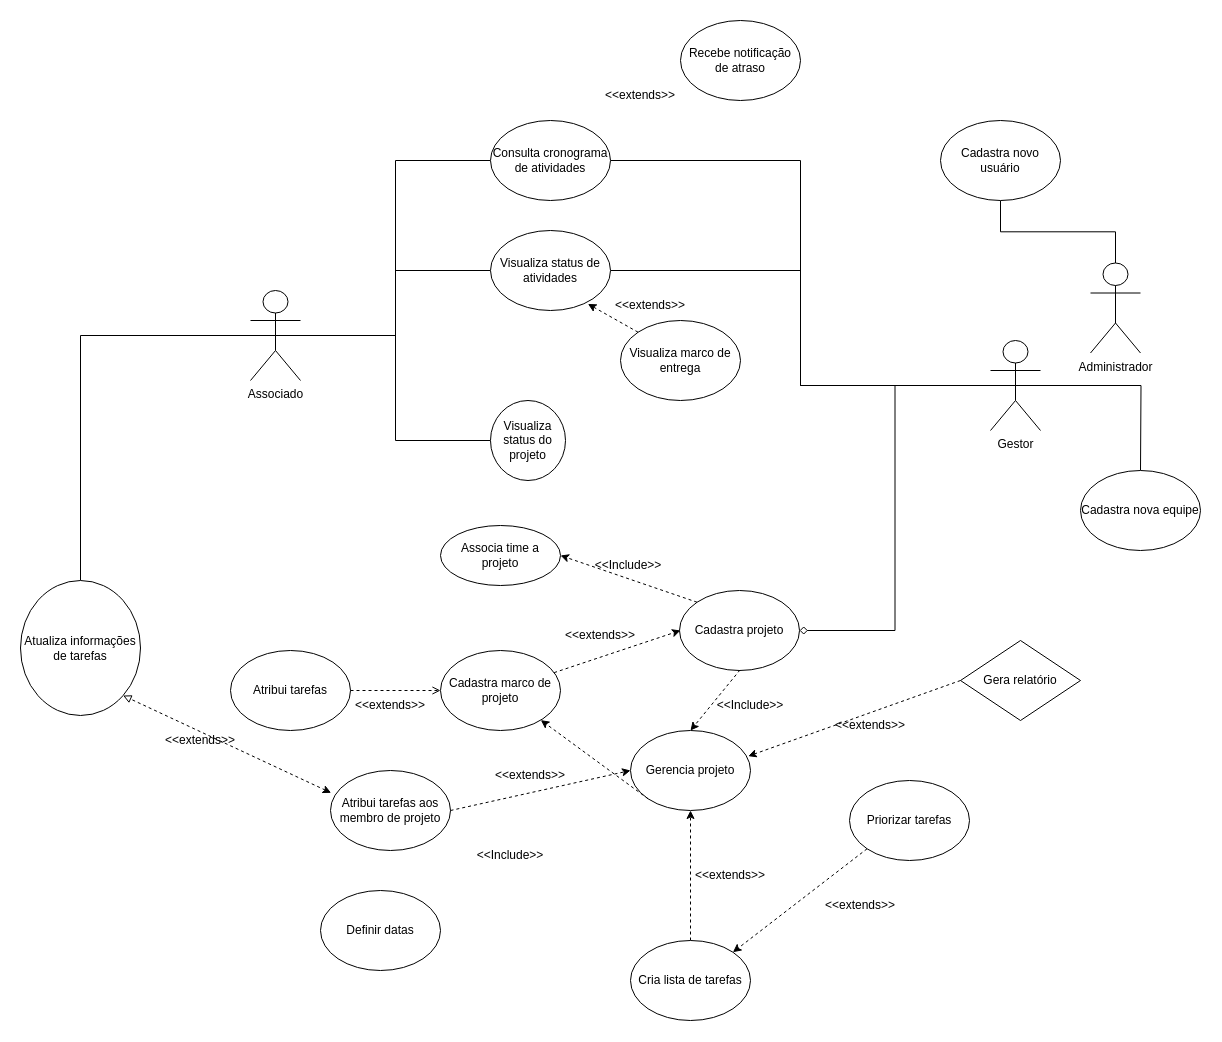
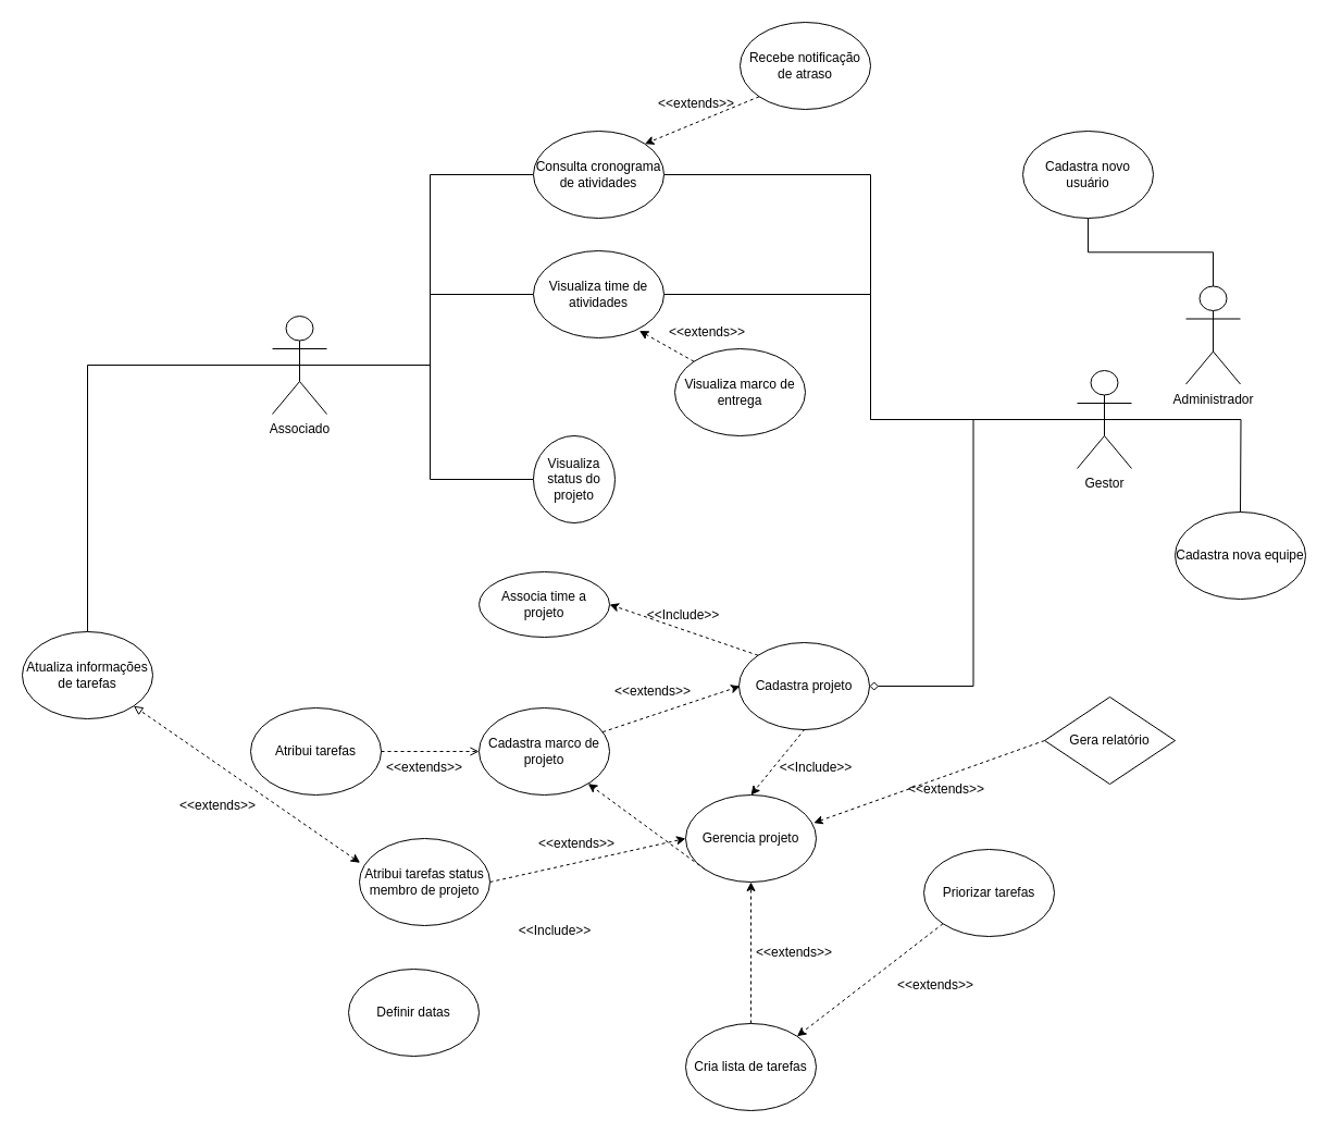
  <mxCell id="0" />
  <mxCell id="1" parent="0" />
  <mxCell id="2" style="edgeStyle=orthogonalEdgeStyle;rounded=0;orthogonalLoop=1;jettySize=auto;html=1;exitX=0.5;exitY=0.5;exitDx=0;exitDy=0;exitPerimeter=0;entryX=1;entryY=0.5;entryDx=0;entryDy=0;endArrow=none;endFill=0;" parent="1" source="6" target="13" edge="1"><mxGeometry relative="1" as="geometry" /></mxCell>
  <mxCell id="3" style="edgeStyle=orthogonalEdgeStyle;rounded=0;orthogonalLoop=1;jettySize=auto;html=1;exitX=0.5;exitY=0.5;exitDx=0;exitDy=0;exitPerimeter=0;entryX=1;entryY=0.5;entryDx=0;entryDy=0;endArrow=none;endFill=0;" parent="1" source="6" target="12" edge="1"><mxGeometry relative="1" as="geometry" /></mxCell>
  <mxCell id="4" style="edgeStyle=orthogonalEdgeStyle;rounded=0;orthogonalLoop=1;jettySize=auto;html=1;exitX=0.5;exitY=0.5;exitDx=0;exitDy=0;exitPerimeter=0;entryX=1;entryY=0.5;entryDx=0;entryDy=0;endArrow=diamond;endFill=0;" parent="1" source="6" target="19" edge="1"><mxGeometry relative="1" as="geometry" /></mxCell>
  <mxCell id="5" style="edgeStyle=orthogonalEdgeStyle;rounded=0;orthogonalLoop=1;jettySize=auto;html=1;exitX=0.5;exitY=0.5;exitDx=0;exitDy=0;exitPerimeter=0;endArrow=none;endFill=0;" edge="1" parent="1" source="6"><mxGeometry relative="1" as="geometry"><mxPoint x="1140" y="470" as="targetPoint" /></mxGeometry></mxCell>
  <mxCell id="6" value="Gestor" style="shape=umlActor;verticalLabelPosition=bottom;verticalAlign=top;html=1;outlineConnect=0;" parent="1" vertex="1"><mxGeometry x="990" y="340" width="50" height="90" as="geometry" /></mxCell>
  <mxCell id="7" value="" style="edgeStyle=orthogonalEdgeStyle;rounded=0;orthogonalLoop=1;jettySize=auto;html=1;endArrow=none;endFill=0;" parent="1" source="11" target="12" edge="1"><mxGeometry relative="1" as="geometry" /></mxCell>
  <mxCell id="8" style="edgeStyle=orthogonalEdgeStyle;rounded=0;orthogonalLoop=1;jettySize=auto;html=1;exitX=0.5;exitY=0.5;exitDx=0;exitDy=0;exitPerimeter=0;entryX=0;entryY=0.5;entryDx=0;entryDy=0;endArrow=none;endFill=0;" parent="1" source="11" target="16" edge="1"><mxGeometry relative="1" as="geometry" /></mxCell>
  <mxCell id="9" style="edgeStyle=orthogonalEdgeStyle;rounded=0;orthogonalLoop=1;jettySize=auto;html=1;exitX=0.5;exitY=0.5;exitDx=0;exitDy=0;exitPerimeter=0;entryX=0;entryY=0.5;entryDx=0;entryDy=0;endArrow=none;endFill=0;" parent="1" source="11" target="13" edge="1"><mxGeometry relative="1" as="geometry"><mxPoint x="350" y="240" as="targetPoint" /><Array as="points"><mxPoint x="395" y="335" /><mxPoint x="395" y="160" /></Array></mxGeometry></mxCell>
  <mxCell id="10" style="edgeStyle=orthogonalEdgeStyle;rounded=0;orthogonalLoop=1;jettySize=auto;html=1;exitX=0.5;exitY=0.5;exitDx=0;exitDy=0;exitPerimeter=0;entryX=0.5;entryY=0;entryDx=0;entryDy=0;startArrow=none;startFill=0;endArrow=none;endFill=0;" parent="1" source="11" target="51" edge="1"><mxGeometry relative="1" as="geometry" /></mxCell>
  <mxCell id="11" value="Associado" style="shape=umlActor;verticalLabelPosition=bottom;verticalAlign=top;html=1;outlineConnect=0;" parent="1" vertex="1"><mxGeometry x="250" y="290" width="50" height="90" as="geometry" /></mxCell>
- <mxCell id="12" value="Visualiza status de atividades" style="ellipse;whiteSpace=wrap;html=1;" parent="1" vertex="1"><mxGeometry x="490" y="230" width="120" height="80" as="geometry" /></mxCell>
+ <mxCell id="12" value="Visualiza time de atividades" style="ellipse;whiteSpace=wrap;html=1;" parent="1" vertex="1"><mxGeometry x="490" y="230" width="120" height="80" as="geometry" /></mxCell>
  <mxCell id="13" value="Consulta cronograma de atividades" style="ellipse;whiteSpace=wrap;html=1;" parent="1" vertex="1"><mxGeometry x="490" y="120" width="120" height="80" as="geometry" /></mxCell>
  <mxCell id="14" value="Visualiza marco de entrega" style="ellipse;whiteSpace=wrap;html=1;" parent="1" vertex="1"><mxGeometry x="620" y="320" width="120" height="80" as="geometry" /></mxCell>
  <mxCell id="15" value="Recebe notificação de atraso" style="ellipse;whiteSpace=wrap;html=1;" parent="1" vertex="1"><mxGeometry x="680" y="20" width="120" height="80" as="geometry" /></mxCell>
  <mxCell id="16" value="Visualiza status do projeto" style="ellipse;whiteSpace=wrap;html=1;" parent="1" vertex="1"><mxGeometry x="490" y="400" width="75" height="80" as="geometry" /></mxCell>
  <mxCell id="17" value="Gerencia projeto" style="ellipse;whiteSpace=wrap;html=1;" parent="1" vertex="1"><mxGeometry x="630" y="730" width="120" height="80" as="geometry" /></mxCell>
  <mxCell id="18" value="Gera relatório" style="rhombus;whiteSpace=wrap;html=1;" parent="1" vertex="1"><mxGeometry x="960" y="640" width="120" height="80" as="geometry" /></mxCell>
  <mxCell id="19" value="Cadastra projeto" style="ellipse;whiteSpace=wrap;html=1;" parent="1" vertex="1"><mxGeometry x="679" y="590" width="120" height="80" as="geometry" /></mxCell>
  <mxCell id="20" value="Associa time a projeto" style="ellipse;whiteSpace=wrap;html=1;" parent="1" vertex="1"><mxGeometry x="440" y="525" width="120" height="60" as="geometry" /></mxCell>
  <mxCell id="21" value="Cadastra marco de projeto" style="ellipse;whiteSpace=wrap;html=1;" parent="1" vertex="1"><mxGeometry x="440" y="650" width="120" height="80" as="geometry" /></mxCell>
  <mxCell id="22" style="edgeStyle=orthogonalEdgeStyle;rounded=0;orthogonalLoop=1;jettySize=auto;html=1;exitX=0.5;exitY=0;exitDx=0;exitDy=0;entryX=0.5;entryY=1;entryDx=0;entryDy=0;dashed=1;" parent="1" source="23" target="17" edge="1"><mxGeometry relative="1" as="geometry" /></mxCell>
  <mxCell id="23" value="Cria lista de tarefas" style="ellipse;whiteSpace=wrap;html=1;" parent="1" vertex="1"><mxGeometry x="630" y="940" width="120" height="80" as="geometry" /></mxCell>
  <mxCell id="24" value="Atribui tarefas" style="ellipse;whiteSpace=wrap;html=1;" parent="1" vertex="1"><mxGeometry x="230" y="650" width="120" height="80" as="geometry" /></mxCell>
  <mxCell id="25" style="edgeStyle=orthogonalEdgeStyle;rounded=0;orthogonalLoop=1;jettySize=auto;html=1;exitX=0.5;exitY=1;exitDx=0;exitDy=0;entryX=0.5;entryY=0;entryDx=0;entryDy=0;entryPerimeter=0;endArrow=none;endFill=0;" edge="1" parent="1" source="26" target="54"><mxGeometry relative="1" as="geometry" /></mxCell>
  <mxCell id="26" value="Cadastra novo usuário" style="ellipse;whiteSpace=wrap;html=1;" parent="1" vertex="1"><mxGeometry x="940" y="120" width="120" height="80" as="geometry" /></mxCell>
  <mxCell id="27" value="Definir datas" style="ellipse;whiteSpace=wrap;html=1;" parent="1" vertex="1"><mxGeometry x="320" y="890" width="120" height="80" as="geometry" /></mxCell>
  <mxCell id="28" value="&amp;lt;&amp;lt;extends&amp;gt;&amp;gt;" style="text;html=1;strokeColor=none;fillColor=none;align=center;verticalAlign=middle;whiteSpace=wrap;rounded=0;" parent="1" vertex="1"><mxGeometry x="610" y="80" width="60" height="30" as="geometry" /></mxCell>
  <mxCell id="29" value="&amp;lt;&amp;lt;extends&amp;gt;&amp;gt;" style="text;html=1;strokeColor=none;fillColor=none;align=center;verticalAlign=middle;whiteSpace=wrap;rounded=0;" parent="1" vertex="1"><mxGeometry x="620" y="290" width="60" height="30" as="geometry" /></mxCell>
+ <mxCell id="30" value="" style="endArrow=classic;html=1;rounded=0;entryX=1;entryY=0;entryDx=0;entryDy=0;exitX=0;exitY=1;exitDx=0;exitDy=0;dashed=1;" parent="1" source="15" target="13" edge="1"><mxGeometry width="50" height="50" relative="1" as="geometry"><mxPoint x="610" y="170" as="sourcePoint" /><mxPoint x="660" y="120" as="targetPoint" /></mxGeometry></mxCell>
  <mxCell id="31" value="" style="endArrow=classic;html=1;rounded=0;entryX=1;entryY=0;entryDx=0;entryDy=0;exitX=0;exitY=0;exitDx=0;exitDy=0;dashed=1;" parent="1" source="14" edge="1"><mxGeometry width="50" height="50" relative="1" as="geometry"><mxPoint x="692.574" y="260.004" as="sourcePoint" /><mxPoint x="587.426" y="303.436" as="targetPoint" /></mxGeometry></mxCell>
  <mxCell id="32" value="" style="endArrow=classic;html=1;rounded=0;entryX=1;entryY=0.5;entryDx=0;entryDy=0;exitX=0;exitY=0;exitDx=0;exitDy=0;dashed=1;" parent="1" source="19" target="20" edge="1"><mxGeometry width="50" height="50" relative="1" as="geometry"><mxPoint x="560.144" y="568.276" as="sourcePoint" /><mxPoint x="509.996" y="539.996" as="targetPoint" /></mxGeometry></mxCell>
  <mxCell id="33" value="&amp;lt;&amp;lt;Include&amp;gt;&amp;gt;" style="text;html=1;strokeColor=none;fillColor=none;align=center;verticalAlign=middle;whiteSpace=wrap;rounded=0;" parent="1" vertex="1"><mxGeometry x="597.57" y="550" width="60" height="30" as="geometry" /></mxCell>
  <mxCell id="34" value="&amp;lt;&amp;lt;extends&amp;gt;&amp;gt;" style="text;html=1;strokeColor=none;fillColor=none;align=center;verticalAlign=middle;whiteSpace=wrap;rounded=0;" parent="1" vertex="1"><mxGeometry x="570" y="620" width="60" height="30" as="geometry" /></mxCell>
  <mxCell id="35" value="" style="endArrow=classic;html=1;rounded=0;dashed=1;" parent="1" source="21" edge="1"><mxGeometry width="50" height="50" relative="1" as="geometry"><mxPoint x="685.144" y="668.284" as="sourcePoint" /><mxPoint x="680" y="630" as="targetPoint" /></mxGeometry></mxCell>
  <mxCell id="36" value="" style="endArrow=classic;html=1;rounded=0;entryX=0.5;entryY=0;entryDx=0;entryDy=0;exitX=0;exitY=0.5;exitDx=0;exitDy=0;dashed=1;" parent="1" target="17" edge="1"><mxGeometry width="50" height="50" relative="1" as="geometry"><mxPoint x="739.5" y="669.49" as="sourcePoint" /><mxPoint x="640.5" y="669.49" as="targetPoint" /></mxGeometry></mxCell>
  <mxCell id="37" value="&amp;lt;&amp;lt;Include&amp;gt;&amp;gt;" style="text;html=1;strokeColor=none;fillColor=none;align=center;verticalAlign=middle;whiteSpace=wrap;rounded=0;" parent="1" vertex="1"><mxGeometry x="720" y="690" width="60" height="30" as="geometry" /></mxCell>
  <mxCell id="38" value="&amp;lt;&amp;lt;extends&amp;gt;&amp;gt;" style="text;html=1;strokeColor=none;fillColor=none;align=center;verticalAlign=middle;whiteSpace=wrap;rounded=0;" parent="1" vertex="1"><mxGeometry x="830" y="890" width="60" height="30" as="geometry" /></mxCell>
  <mxCell id="39" value="" style="endArrow=classic;html=1;rounded=0;dashed=1;entryX=1;entryY=0;entryDx=0;entryDy=0;exitX=0;exitY=1;exitDx=0;exitDy=0;" parent="1" source="40" target="23" edge="1"><mxGeometry width="50" height="50" relative="1" as="geometry"><mxPoint x="650" y="880" as="sourcePoint" /><mxPoint x="630" y="818" as="targetPoint" /></mxGeometry></mxCell>
  <mxCell id="40" value="Priorizar tarefas" style="ellipse;whiteSpace=wrap;html=1;" parent="1" vertex="1"><mxGeometry x="849" y="780" width="120" height="80" as="geometry" /></mxCell>
  <mxCell id="41" value="&amp;lt;&amp;lt;extends&amp;gt;&amp;gt;" style="text;html=1;strokeColor=none;fillColor=none;align=center;verticalAlign=middle;whiteSpace=wrap;rounded=0;" parent="1" vertex="1"><mxGeometry x="360" y="690" width="60" height="30" as="geometry" /></mxCell>
  <mxCell id="42" value="" style="endArrow=open;html=1;rounded=0;dashed=1;exitX=1;exitY=0.5;exitDx=0;exitDy=0;entryX=0;entryY=0.5;entryDx=0;entryDy=0;" parent="1" source="24" target="21" edge="1"><mxGeometry width="50" height="50" relative="1" as="geometry"><mxPoint x="379.999" y="798.513" as="sourcePoint" /><mxPoint x="480" y="750" as="targetPoint" /></mxGeometry></mxCell>
- <mxCell id="43" value="Atribui tarefas aos membro de projeto" style="ellipse;whiteSpace=wrap;html=1;" parent="1" vertex="1"><mxGeometry x="330" y="770" width="120" height="80" as="geometry" /></mxCell>
+ <mxCell id="43" value="Atribui tarefas status membro de projeto" style="ellipse;whiteSpace=wrap;html=1;" parent="1" vertex="1"><mxGeometry x="330" y="770" width="120" height="80" as="geometry" /></mxCell>
  <mxCell id="44" value="&amp;lt;&amp;lt;extends&amp;gt;&amp;gt;" style="text;html=1;strokeColor=none;fillColor=none;align=center;verticalAlign=middle;whiteSpace=wrap;rounded=0;" parent="1" vertex="1"><mxGeometry x="500" y="760" width="60" height="30" as="geometry" /></mxCell>
  <mxCell id="45" value="" style="endArrow=classic;html=1;rounded=0;dashed=1;exitX=1;exitY=0.5;exitDx=0;exitDy=0;entryX=0;entryY=0.5;entryDx=0;entryDy=0;" parent="1" source="43" target="17" edge="1"><mxGeometry width="50" height="50" relative="1" as="geometry"><mxPoint x="549.999" y="840.313" as="sourcePoint" /><mxPoint x="650" y="800" as="targetPoint" /></mxGeometry></mxCell>
  <mxCell id="46" value="" style="endArrow=classic;html=1;rounded=0;exitX=0;exitY=1;exitDx=0;exitDy=0;dashed=1;" parent="1" source="17" target="21" edge="1"><mxGeometry width="50" height="50" relative="1" as="geometry"><mxPoint x="636.574" y="879.996" as="sourcePoint" /><mxPoint x="500" y="843.28" as="targetPoint" /></mxGeometry></mxCell>
  <mxCell id="47" value="&amp;lt;&amp;lt;Include&amp;gt;&amp;gt;" style="text;html=1;strokeColor=none;fillColor=none;align=center;verticalAlign=middle;whiteSpace=wrap;rounded=0;" parent="1" vertex="1"><mxGeometry x="480" y="840" width="60" height="30" as="geometry" /></mxCell>
  <mxCell id="48" value="&amp;lt;&amp;lt;extends&amp;gt;&amp;gt;" style="text;html=1;strokeColor=none;fillColor=none;align=center;verticalAlign=middle;whiteSpace=wrap;rounded=0;" parent="1" vertex="1"><mxGeometry x="700" y="860" width="60" height="30" as="geometry" /></mxCell>
  <mxCell id="49" value="" style="endArrow=classic;html=1;rounded=0;dashed=1;entryX=0.981;entryY=0.321;entryDx=0;entryDy=0;exitX=0;exitY=0.5;exitDx=0;exitDy=0;entryPerimeter=0;" parent="1" source="18" target="17" edge="1"><mxGeometry width="50" height="50" relative="1" as="geometry"><mxPoint x="940" y="690" as="sourcePoint" /><mxPoint x="890" y="680" as="targetPoint" /></mxGeometry></mxCell>
  <mxCell id="50" value="&amp;lt;&amp;lt;extends&amp;gt;&amp;gt;" style="text;html=1;strokeColor=none;fillColor=none;align=center;verticalAlign=middle;whiteSpace=wrap;rounded=0;" parent="1" vertex="1"><mxGeometry y="710" width="60" height="30" as="geometry" x="840" /></mxCell>
- <mxCell id="51" value="Atualiza informações de tarefas" style="ellipse;whiteSpace=wrap;html=1;" parent="1" vertex="1"><mxGeometry x="20" y="580" width="120" height="135" as="geometry" /></mxCell>
+ <mxCell id="51" value="Atualiza informações de tarefas" style="ellipse;whiteSpace=wrap;html=1;" parent="1" vertex="1"><mxGeometry x="20" y="580" width="120" height="80" as="geometry" /></mxCell>
  <mxCell id="52" value="" style="endArrow=block;html=1;rounded=0;exitX=0.005;exitY=0.279;exitDx=0;exitDy=0;exitPerimeter=0;entryX=1;entryY=1;entryDx=0;entryDy=0;dashed=1;startArrow=classic;startFill=1;endFill=0;" parent="1" source="43" target="51" edge="1"><mxGeometry width="50" height="50" relative="1" as="geometry"><mxPoint x="160" y="790" as="sourcePoint" /><mxPoint x="210" y="740" as="targetPoint" /></mxGeometry></mxCell>
  <mxCell id="53" value="&amp;lt;&amp;lt;extends&amp;gt;&amp;gt;" style="text;html=1;strokeColor=none;fillColor=none;align=center;verticalAlign=middle;whiteSpace=wrap;rounded=0;" parent="1" vertex="1"><mxGeometry x="170" y="725" width="60" height="30" as="geometry" /></mxCell>
  <mxCell id="54" value="Administrador" style="shape=umlActor;verticalLabelPosition=bottom;verticalAlign=top;html=1;outlineConnect=0;" vertex="1" parent="1"><mxGeometry x="1090" y="262.5" width="50" height="90" as="geometry" /></mxCell>
  <mxCell id="55" value="Cadastra nova equipe" style="ellipse;whiteSpace=wrap;html=1;" vertex="1" parent="1"><mxGeometry x="1080" y="470" width="120" height="80" as="geometry" /></mxCell>
